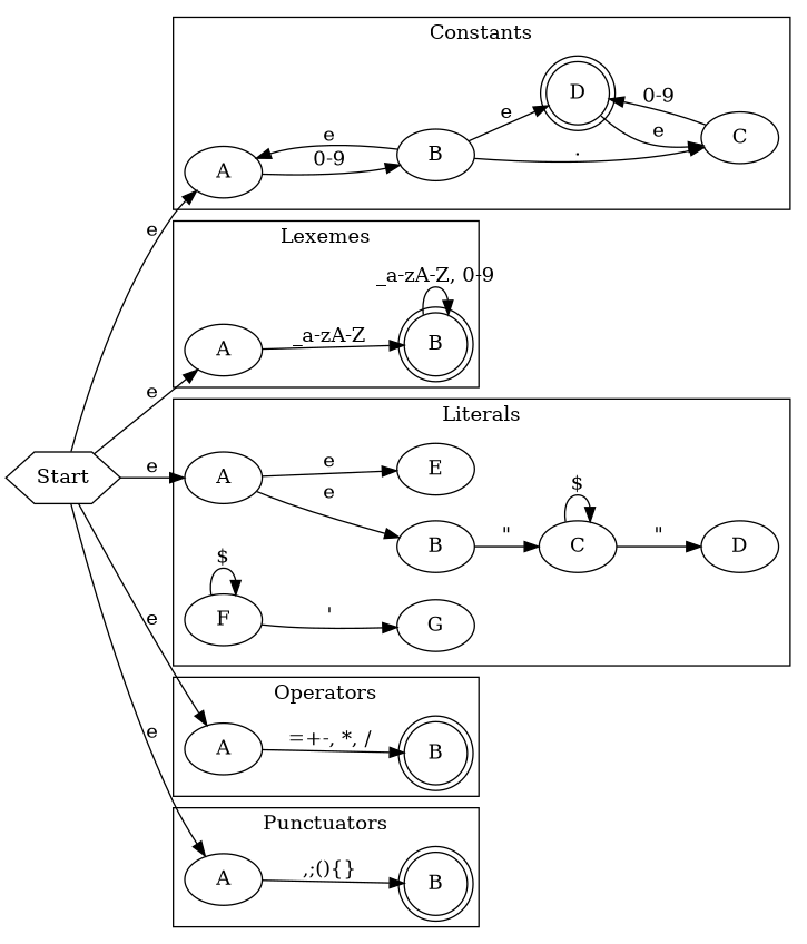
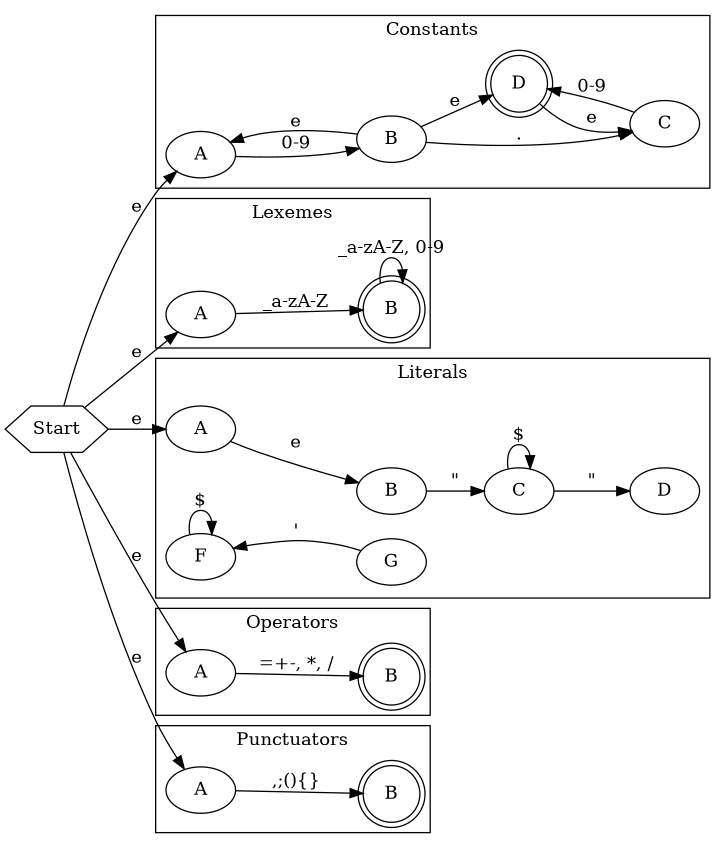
  digraph {
    fontname="DejaVu Serif"
    rankdir=LR
    node [fontname="DejaVu Serif"]
    edge [fontname="DejaVu Serif"]
    n1 [label=A root=true]
    n2 [label=B]
    n3 [label=C]
    n4 [label=D shape=doublecircle]
    n5 [label=A root=true]
    n6 [label=B shape=doublecircle]
    n7 [label=A root=true]
    n8 [label=B]
-   n9 [label=E]
    n10 [label=C]
    n11 [label=D]
    n12 [label=F]
    n13 [label=G]
    n14 [label=A root=true]
    n15 [label=B shape=doublecircle]
    n16 [label=A root=true]
    n17 [label=B shape=doublecircle]
    Start [shape=hexagon]
    subgraph cluster_1 {
      label=Constants
      n1
      n2
      n3
      n4
    }
    subgraph cluster_2 {
      label=Lexemes
      n5
      n6
    }
    subgraph cluster_3 {
      label=Literals
      n7
      n8
-     n9
      n10
      n11
      n12
      n13
    }
    subgraph cluster_4 {
      label=Operators
      n14
      n15
    }
    subgraph cluster_5 {
      label=Punctuators
      n16
      n17
    }
    n1 -> n2 [label="0-9"]
    n2 -> n1 [label=e]
    n2 -> n3 [label="."]
    n2 -> n4 [label=e]
    n3 -> n4 [label="0-9"]
    n4 -> n3 [label=e]
    n5 -> n6 [label="_a-zA-Z"]
    n6 -> n6 [label="_a-zA-Z, 0-9"]
    n7 -> n8 [label=e]
-   n7 -> n9 [label=e]
    n8 -> n10 [label="\""]
    n10 -> n10 [label="$"]
    n10 -> n11 [label="\""]
    n12 -> n12 [label="$"]
-   n12 -> n13 [label="'"]
+   n13 -> n12 [label="'"]
    n14 -> n15 [label="=+-, *, /"]
    n16 -> n17 [label=",;(){}"]
    Start -> n1 [label=e]
    Start -> n5 [label=e]
    Start -> n7 [label=e]
    Start -> n14 [label=e]
    Start -> n16 [label=e]
  }
